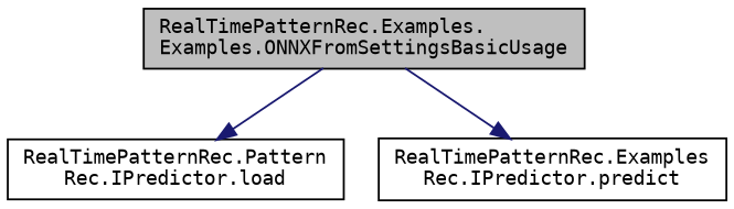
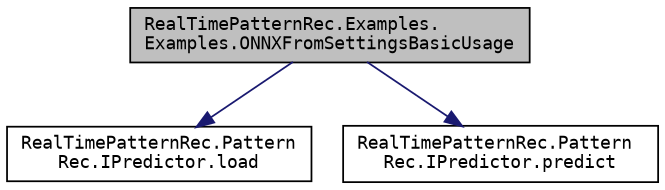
  digraph {
    rankdir=TB
    fontname="DejaVu Sans Mono"
    node [color=black fillcolor=white fontname="DejaVu Sans Mono" fontsize=10 shape=record style=filled]
    edge [color=midnightblue fontname="DejaVu Sans Mono" fontsize=10 labelfontname=Helvetica labelfontsize=10 style=solid]
    n1 [fillcolor=grey75 fontcolor=black height=0.2 label="RealTimePatternRec.Examples.\lExamples.ONNXFromSettingsBasicUsage" width=0.4]
    n2 [height=0.2 label="RealTimePatternRec.Pattern\lRec.IPredictor.load" width=0.4]
-   n3 [height=0.2 label="RealTimePatternRec.Examples\lRec.IPredictor.predict" width=0.4]
+   n3 [height=0.2 label="RealTimePatternRec.Pattern\lRec.IPredictor.predict" width=0.4]
    n1 -> n2
    n1 -> n3
  }
